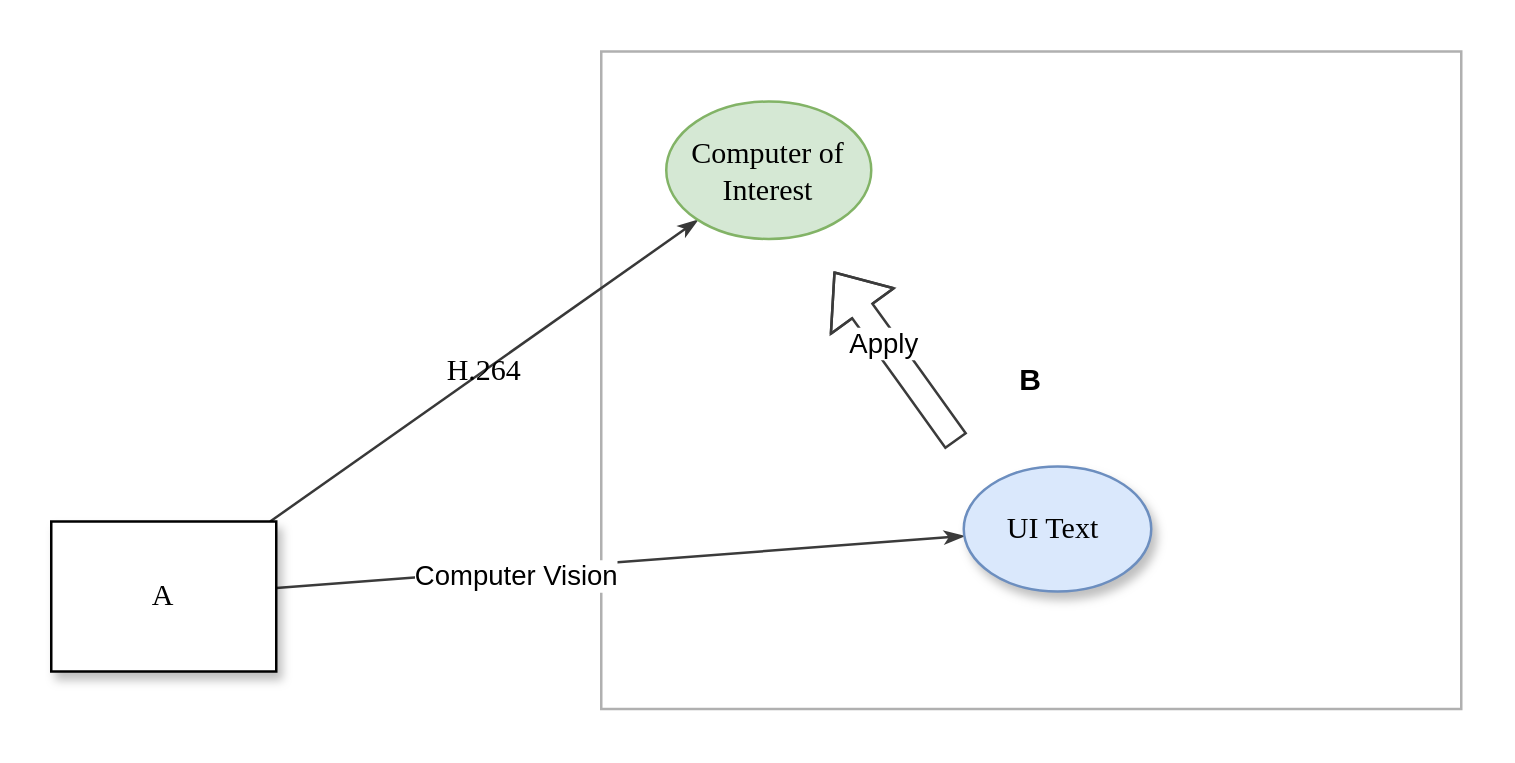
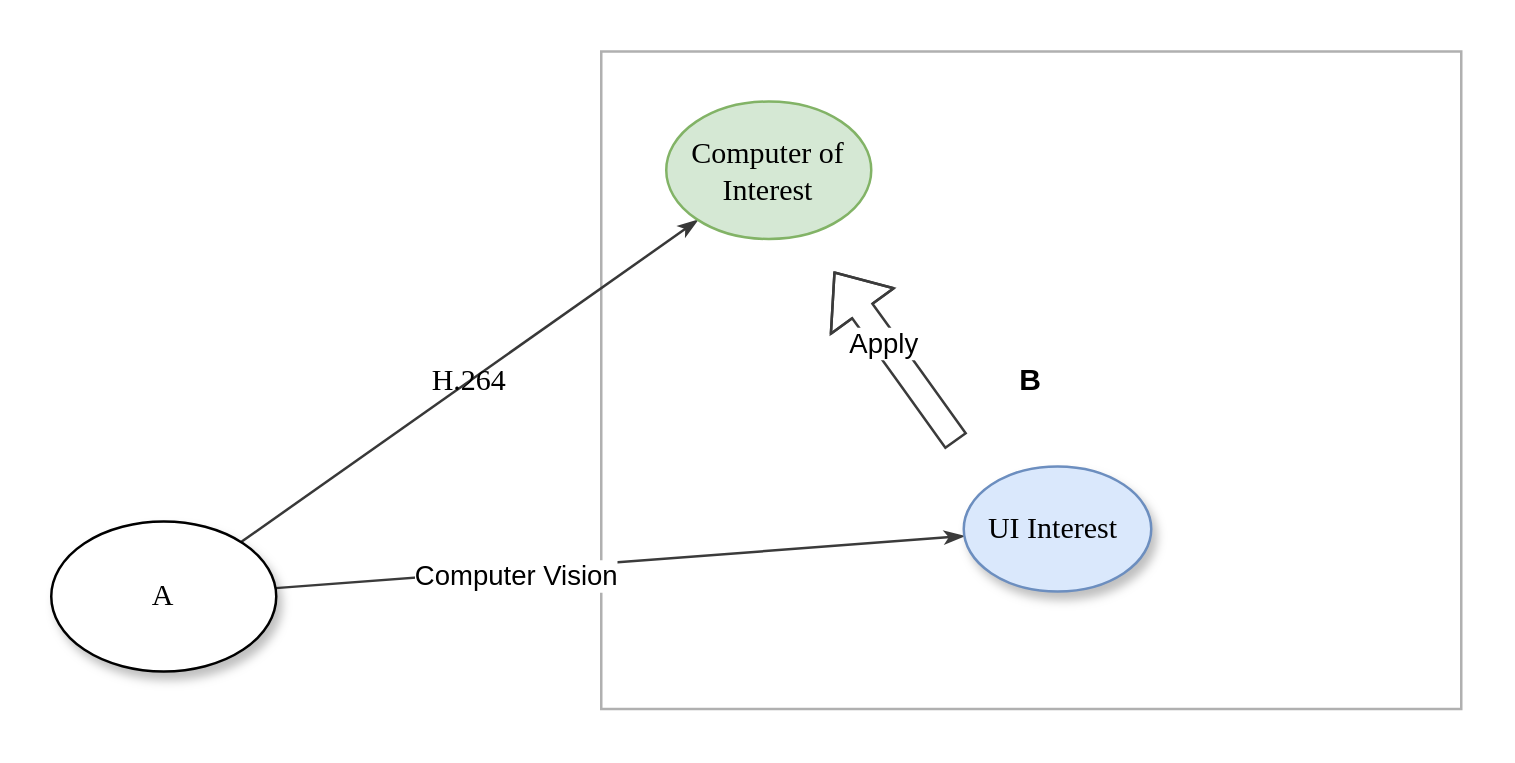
  <mxCell id="0" />
  <mxCell id="1" parent="0" />
  <mxCell id="2" value="B" style="rounded=0;whiteSpace=wrap;html=1;fontStyle=1;strokeColor=#B0B0B0;" vertex="1" parent="1"><mxGeometry x="240" y="20" width="344" height="263" as="geometry" /></mxCell>
  <mxCell id="3" style="edgeStyle=none;rounded=1;html=1;labelBackgroundColor=none;startArrow=none;startFill=0;startSize=5;endArrow=classicThin;endFill=1;endSize=5;jettySize=auto;orthogonalLoop=1;strokeColor=#3B3B3B;strokeWidth=1;fontFamily=Verdana;fontSize=12" parent="1" source="6" target="7" edge="1"><mxGeometry relative="1" as="geometry" /></mxCell>
  <mxCell id="4" value="Computer Vision" style="edgeLabel;html=1;align=center;verticalAlign=middle;resizable=0;points=[];" vertex="1" connectable="0" parent="3"><mxGeometry x="-0.304" y="-2" relative="1" as="geometry"><mxPoint as="offset" /></mxGeometry></mxCell>
  <mxCell id="5" value="H.264" style="edgeStyle=none;rounded=1;html=1;labelBackgroundColor=none;startArrow=none;startFill=0;startSize=5;endArrow=classicThin;endFill=1;endSize=5;jettySize=auto;orthogonalLoop=1;strokeColor=#383838;strokeWidth=1;fontFamily=Verdana;fontSize=12" parent="1" source="6" target="8" edge="1"><mxGeometry relative="1" as="geometry"><mxPoint x="631" y="36" as="targetPoint" /></mxGeometry></mxCell>
- <mxCell id="6" value="A" style="whiteSpace=wrap;html=1;shadow=1;comic=0;labelBackgroundColor=none;strokeWidth=1;fontFamily=Verdana;fontSize=12;align=center;rounded=0;" parent="1" vertex="1"><mxGeometry x="20" y="208" width="90" height="60" as="geometry" /></mxCell>
- <mxCell id="7" value="&lt;span&gt;UI Text&amp;nbsp;&lt;/span&gt;" style="ellipse;whiteSpace=wrap;html=1;rounded=0;shadow=1;comic=0;labelBackgroundColor=none;strokeWidth=1;fontFamily=Verdana;fontSize=12;align=center;fillColor=#dae8fc;strokeColor=#6c8ebf;" parent="1" vertex="1"><mxGeometry x="385" y="186" width="75" height="50" as="geometry" /></mxCell>
+ <mxCell id="6" value="A" style="ellipse;whiteSpace=wrap;html=1;rounded=0;shadow=1;comic=0;labelBackgroundColor=none;strokeWidth=1;fontFamily=Verdana;fontSize=12;align=center;" parent="1" vertex="1"><mxGeometry x="20" y="208" width="90" height="60" as="geometry" /></mxCell>
+ <mxCell id="7" value="&lt;span&gt;UI Interest&amp;nbsp;&lt;/span&gt;" style="ellipse;whiteSpace=wrap;html=1;rounded=0;shadow=1;comic=0;labelBackgroundColor=none;strokeWidth=1;fontFamily=Verdana;fontSize=12;align=center;fillColor=#dae8fc;strokeColor=#6c8ebf;" parent="1" vertex="1"><mxGeometry x="385" y="186" width="75" height="50" as="geometry" /></mxCell>
  <mxCell id="8" value="&lt;span style=&quot;font-family: &amp;#34;verdana&amp;#34;&quot;&gt;Computer of Interest&lt;/span&gt;" style="ellipse;whiteSpace=wrap;html=1;fillColor=#d5e8d4;strokeColor=#82b366;" parent="1" vertex="1"><mxGeometry x="266" y="40" width="82" height="55" as="geometry" /></mxCell>
  <mxCell id="9" value="" style="shape=flexArrow;endArrow=classic;html=1;rounded=0;strokeColor=#3B3B3B;" edge="1" parent="1"><mxGeometry width="50" height="50" relative="1" as="geometry"><mxPoint x="382" y="176" as="sourcePoint" /><mxPoint x="333" y="108" as="targetPoint" /><Array as="points"><mxPoint x="363" y="149.5" /></Array></mxGeometry></mxCell>
  <mxCell id="10" value="Apply" style="edgeLabel;html=1;align=center;verticalAlign=middle;resizable=0;points=[];" vertex="1" connectable="0" parent="9"><mxGeometry x="0.172" y="1" relative="1" as="geometry"><mxPoint as="offset" /></mxGeometry></mxCell>
